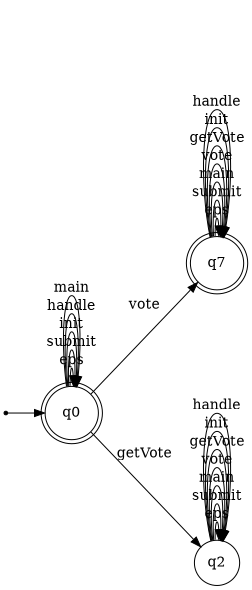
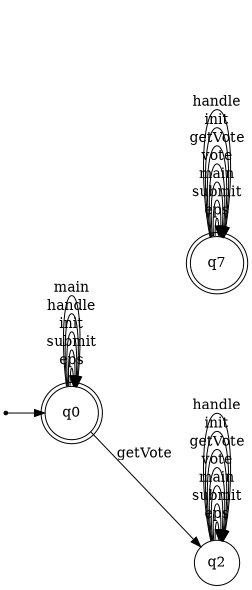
  digraph {
    rankdir=LR
    node [shape=doublecircle]
    q0
    n2 [label=q7]
    q2 [shape=circle]
    point_q0 [shape=point]
    q0 -> q0 [label=eps]
    q0 -> q0 [label=submit]
    q0 -> q0 [label=init]
    q0 -> q0 [label=handle]
    q0 -> q0 [label=main]
-   q0 -> n2 [label=vote]
    q0 -> q2 [label=getVote]
    n2 -> n2 [label=eps]
    n2 -> n2 [label=submit]
    n2 -> n2 [label=main]
    n2 -> n2 [label=vote]
    n2 -> n2 [label=getVote]
    n2 -> n2 [label=init]
    n2 -> n2 [label=handle]
    q2 -> q2 [label=eps]
    q2 -> q2 [label=submit]
    q2 -> q2 [label=main]
    q2 -> q2 [label=vote]
    q2 -> q2 [label=getVote]
    q2 -> q2 [label=init]
    q2 -> q2 [label=handle]
    point_q0 -> q0
  }
